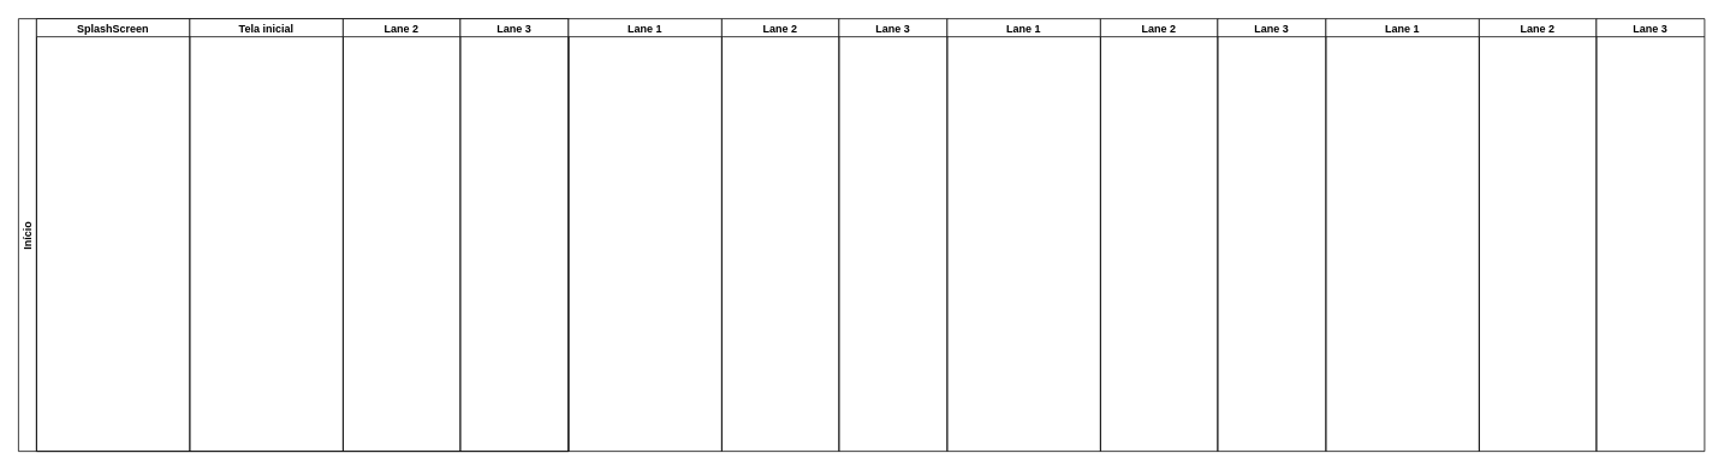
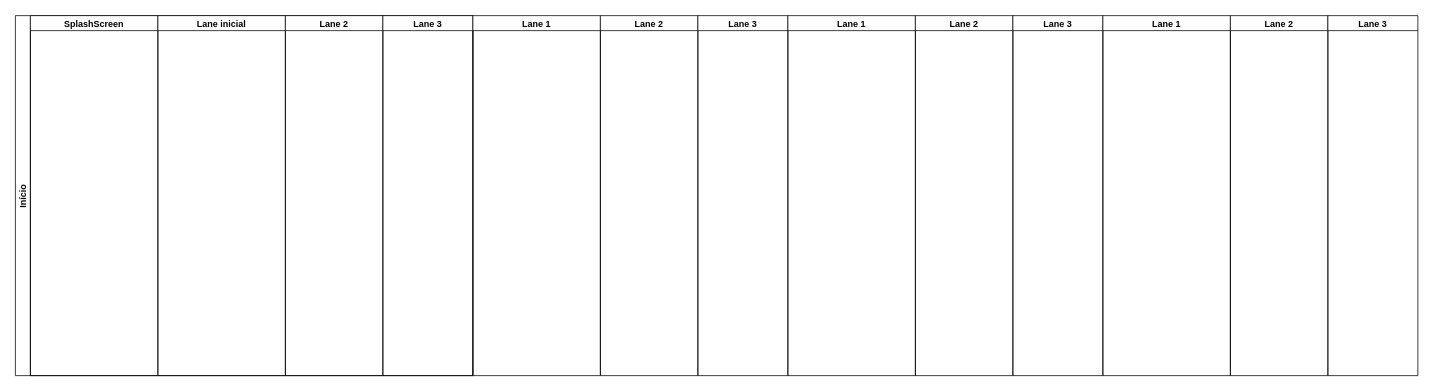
  <mxCell id="0" />
  <mxCell id="1" parent="0" />
  <mxCell id="2" value="Início" style="swimlane;childLayout=stackLayout;resizeParent=1;resizeParentMax=0;startSize=20;horizontal=0;horizontalStack=1;rounded=0;sketch=0;" vertex="1" parent="1"><mxGeometry x="20" y="20" width="610" height="480" as="geometry" /></mxCell>
  <mxCell id="3" value="SplashScreen" style="swimlane;startSize=20;rounded=0;sketch=0;" vertex="1" parent="2"><mxGeometry x="20" width="170" height="480" as="geometry" /></mxCell>
- <mxCell id="4" value="Tela inicial" style="swimlane;startSize=20;rounded=0;sketch=0;" vertex="1" parent="2"><mxGeometry x="190" width="170" height="480" as="geometry" /></mxCell>
+ <mxCell id="4" value="Lane inicial" style="swimlane;startSize=20;rounded=0;sketch=0;" vertex="1" parent="2"><mxGeometry x="190" width="170" height="480" as="geometry" /></mxCell>
  <mxCell id="5" value="Lane 2" style="swimlane;startSize=20;rounded=0;sketch=0;" vertex="1" parent="2"><mxGeometry x="360" width="130" height="480" as="geometry" /></mxCell>
  <mxCell id="6" value="Lane 3" style="swimlane;startSize=20;rounded=0;sketch=0;" vertex="1" parent="2"><mxGeometry x="490" width="120" height="480" as="geometry" /></mxCell>
  <mxCell id="7" value="Lane 1" style="swimlane;startSize=20;rounded=0;sketch=0;" vertex="1" parent="1"><mxGeometry x="630" y="20" width="170" height="480" as="geometry" /></mxCell>
  <mxCell id="8" value="Lane 2" style="swimlane;startSize=20;rounded=0;sketch=0;" vertex="1" parent="1"><mxGeometry x="800" y="20" width="130" height="480" as="geometry" /></mxCell>
  <mxCell id="9" value="Lane 3" style="swimlane;startSize=20;rounded=0;sketch=0;" vertex="1" parent="1"><mxGeometry x="930" y="20" width="120" height="480" as="geometry" /></mxCell>
  <mxCell id="10" value="Lane 1" style="swimlane;startSize=20;rounded=0;sketch=0;" vertex="1" parent="1"><mxGeometry x="1050" y="20" width="170" height="480" as="geometry" /></mxCell>
  <mxCell id="11" value="Lane 2" style="swimlane;startSize=20;rounded=0;sketch=0;" vertex="1" parent="1"><mxGeometry x="1220" y="20" width="130" height="480" as="geometry" /></mxCell>
  <mxCell id="12" value="Lane 3" style="swimlane;startSize=20;rounded=0;sketch=0;" vertex="1" parent="1"><mxGeometry x="1350" y="20" width="120" height="480" as="geometry" /></mxCell>
  <mxCell id="13" value="Lane 1" style="swimlane;startSize=20;rounded=0;sketch=0;" vertex="1" parent="1"><mxGeometry x="1470" y="20" width="170" height="480" as="geometry" /></mxCell>
  <mxCell id="14" value="Lane 2" style="swimlane;startSize=20;rounded=0;sketch=0;" vertex="1" parent="1"><mxGeometry x="1640" y="20" width="130" height="480" as="geometry" /></mxCell>
  <mxCell id="15" value="Lane 3" style="swimlane;startSize=20;rounded=0;sketch=0;" vertex="1" parent="1"><mxGeometry x="1770" y="20" width="120" height="480" as="geometry" /></mxCell>
